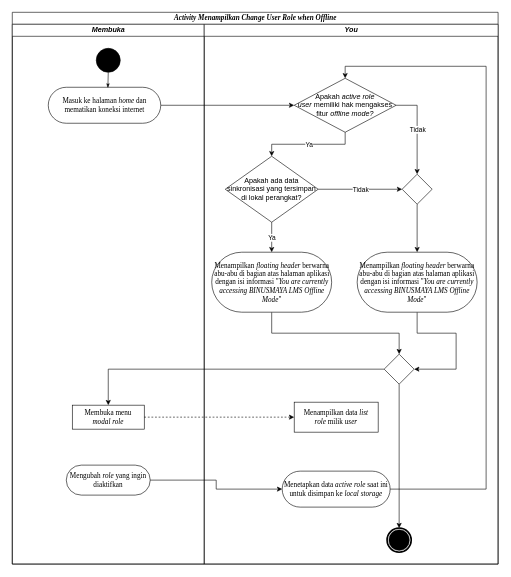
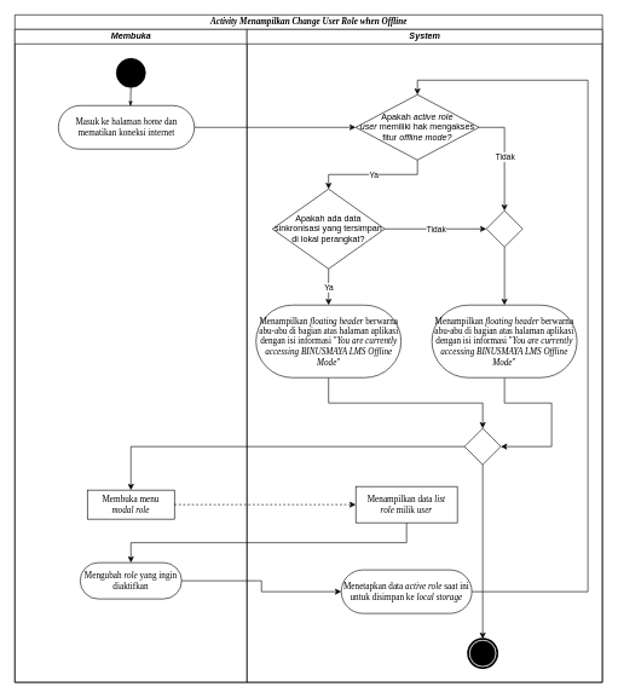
  <mxCell id="0" />
  <mxCell id="1" parent="0" />
  <mxCell id="2" value="&lt;i&gt;Activity Menampilkan&lt;/i&gt;&amp;nbsp;&lt;i&gt;Change User Role when Offline&lt;/i&gt;" style="swimlane;html=1;childLayout=stackLayout;startSize=20;rounded=0;shadow=0;comic=0;labelBackgroundColor=none;strokeWidth=1;fontFamily=Verdana;fontSize=12;align=center;" parent="1" vertex="1"><mxGeometry x="20" y="20" width="810" height="920" as="geometry" /></mxCell>
  <mxCell id="3" style="rounded=0;orthogonalLoop=1;jettySize=auto;html=1;exitX=1;exitY=0.5;exitDx=0;exitDy=0;" parent="2" source="6" target="16" edge="1"><mxGeometry relative="1" as="geometry" /></mxCell>
  <mxCell id="4" value="&lt;i&gt;Membuka&lt;/i&gt;" style="swimlane;html=1;startSize=20;" parent="2" vertex="1"><mxGeometry y="20" width="320" height="900" as="geometry"><mxRectangle y="20" width="40" height="970" as="alternateBounds" /></mxGeometry></mxCell>
  <mxCell id="5" value="" style="ellipse;whiteSpace=wrap;html=1;rounded=0;shadow=0;comic=0;labelBackgroundColor=none;strokeWidth=1;fillColor=#000000;fontFamily=Verdana;fontSize=12;align=center;" parent="4" vertex="1"><mxGeometry x="140" y="40" width="40" height="40" as="geometry" /></mxCell>
  <mxCell id="6" value="Masuk ke halaman &lt;i&gt;home &lt;/i&gt;dan mematikan koneksi internet" style="rounded=1;whiteSpace=wrap;html=1;shadow=0;comic=0;labelBackgroundColor=none;strokeWidth=1;fontFamily=Verdana;fontSize=12;align=center;arcSize=50;" parent="4" vertex="1"><mxGeometry x="60" y="105" width="187.5" height="60" as="geometry" /></mxCell>
  <mxCell id="7" style="rounded=0;html=1;labelBackgroundColor=none;startArrow=none;startFill=0;startSize=5;endArrow=classicThin;endFill=1;endSize=5;jettySize=auto;orthogonalLoop=1;strokeWidth=1;fontFamily=Verdana;fontSize=12;entryX=0.53;entryY=0.018;entryDx=0;entryDy=0;entryPerimeter=0;" parent="4" source="5" target="6" edge="1"><mxGeometry relative="1" as="geometry"><mxPoint x="160" y="100" as="targetPoint" /></mxGeometry></mxCell>
  <mxCell id="8" value="Membuka menu &lt;i&gt;modal&lt;/i&gt;&amp;nbsp;&lt;i&gt;role&lt;/i&gt;" style="whiteSpace=wrap;html=1;shadow=0;comic=0;labelBackgroundColor=none;strokeWidth=1;fontFamily=Verdana;fontSize=12;align=center;arcSize=50;rounded=0;" vertex="1" parent="4"><mxGeometry x="100" y="635" width="120" height="40" as="geometry" /></mxCell>
  <mxCell id="9" value="Mengubah &lt;i&gt;role &lt;/i&gt;yang ingin diaktifkan" style="rounded=1;whiteSpace=wrap;html=1;shadow=0;comic=0;labelBackgroundColor=none;strokeWidth=1;fontFamily=Verdana;fontSize=12;align=center;arcSize=50;" vertex="1" parent="4"><mxGeometry x="90" y="735" width="140" height="50" as="geometry" /></mxCell>
  <mxCell id="10" style="edgeStyle=orthogonalEdgeStyle;rounded=0;orthogonalLoop=1;jettySize=auto;html=1;exitX=0;exitY=0.5;exitDx=0;exitDy=0;entryX=0.5;entryY=0;entryDx=0;entryDy=0;" edge="1" parent="2" source="33" target="8"><mxGeometry relative="1" as="geometry" /></mxCell>
  <mxCell id="11" style="edgeStyle=orthogonalEdgeStyle;rounded=0;orthogonalLoop=1;jettySize=auto;html=1;exitX=1;exitY=0.5;exitDx=0;exitDy=0;entryX=0;entryY=0.5;entryDx=0;entryDy=0;dashed=1;" edge="1" parent="2" source="8" target="34"><mxGeometry relative="1" as="geometry" /></mxCell>
+ <mxCell id="12" style="edgeStyle=orthogonalEdgeStyle;rounded=0;orthogonalLoop=1;jettySize=auto;html=1;exitX=0.5;exitY=1;exitDx=0;exitDy=0;" edge="1" parent="2" source="34" target="9"><mxGeometry relative="1" as="geometry" /></mxCell>
  <mxCell id="13" style="edgeStyle=orthogonalEdgeStyle;rounded=0;orthogonalLoop=1;jettySize=auto;html=1;exitX=1;exitY=0.5;exitDx=0;exitDy=0;entryX=0;entryY=0.5;entryDx=0;entryDy=0;" edge="1" parent="2" source="9" target="36"><mxGeometry relative="1" as="geometry" /></mxCell>
- <mxCell id="14" value="&lt;i&gt;You&lt;/i&gt;" style="swimlane;html=1;startSize=20;" parent="2" vertex="1"><mxGeometry x="320" y="20" width="490" height="900" as="geometry" /></mxCell>
+ <mxCell id="14" value="&lt;i&gt;System&lt;/i&gt;" style="swimlane;html=1;startSize=20;" parent="2" vertex="1"><mxGeometry x="320" y="20" width="490" height="900" as="geometry" /></mxCell>
  <mxCell id="15" value="" style="shape=mxgraph.bpmn.shape;html=1;verticalLabelPosition=bottom;labelBackgroundColor=#ffffff;verticalAlign=top;perimeter=ellipsePerimeter;outline=end;symbol=terminate;rounded=0;shadow=0;comic=0;strokeWidth=1;fontFamily=Verdana;fontSize=12;align=center;" parent="14" vertex="1"><mxGeometry x="305" y="840" width="40" height="40" as="geometry" /></mxCell>
  <mxCell id="16" value="Apakah &lt;i&gt;active role user&lt;/i&gt;&amp;nbsp;memiliki hak mengakses fitur &lt;i&gt;offline mode?&lt;/i&gt;" style="rhombus;whiteSpace=wrap;html=1;" parent="14" vertex="1"><mxGeometry x="150" y="90" width="170" height="90" as="geometry" /></mxCell>
  <mxCell id="17" value="" style="endArrow=classic;html=1;rounded=0;exitX=0.5;exitY=1;exitDx=0;exitDy=0;entryX=0.5;entryY=0;entryDx=0;entryDy=0;edgeStyle=orthogonalEdgeStyle;" parent="14" source="16" target="21" edge="1"><mxGeometry relative="1" as="geometry"><mxPoint x="70" y="250" as="sourcePoint" /><mxPoint x="149.37" y="210" as="targetPoint" /></mxGeometry></mxCell>
  <mxCell id="18" value="Ya" style="edgeLabel;resizable=0;html=1;align=center;verticalAlign=middle;" parent="17" connectable="0" vertex="1"><mxGeometry relative="1" as="geometry" /></mxCell>
  <mxCell id="19" value="" style="endArrow=classic;html=1;rounded=0;exitX=1;exitY=0.5;exitDx=0;exitDy=0;edgeStyle=orthogonalEdgeStyle;entryX=0.5;entryY=0;entryDx=0;entryDy=0;" parent="14" source="16" target="23" edge="1"><mxGeometry relative="1" as="geometry"><mxPoint x="180" y="190" as="sourcePoint" /><mxPoint x="360" y="200" as="targetPoint" /><Array as="points"><mxPoint x="355" y="135" /></Array></mxGeometry></mxCell>
  <mxCell id="20" value="Tidak" style="edgeLabel;resizable=0;html=1;align=center;verticalAlign=middle;" parent="19" connectable="0" vertex="1"><mxGeometry relative="1" as="geometry" /></mxCell>
  <mxCell id="21" value="Apakah ada data sinkronisasi yang tersimpan di lokal perangkat?" style="rhombus;whiteSpace=wrap;html=1;" vertex="1" parent="14"><mxGeometry x="35" y="220" width="155" height="110" as="geometry" /></mxCell>
  <mxCell id="22" style="edgeStyle=orthogonalEdgeStyle;rounded=0;orthogonalLoop=1;jettySize=auto;html=1;exitX=0.5;exitY=1;exitDx=0;exitDy=0;entryX=0.5;entryY=0;entryDx=0;entryDy=0;" edge="1" parent="14" source="23" target="29"><mxGeometry relative="1" as="geometry" /></mxCell>
  <mxCell id="23" value="" style="rhombus;whiteSpace=wrap;html=1;" vertex="1" parent="14"><mxGeometry x="330" y="250" width="50" height="50" as="geometry" /></mxCell>
  <mxCell id="24" value="" style="endArrow=classic;html=1;rounded=0;exitX=1;exitY=0.5;exitDx=0;exitDy=0;edgeStyle=orthogonalEdgeStyle;entryX=0;entryY=0.5;entryDx=0;entryDy=0;" edge="1" parent="14" source="21" target="23"><mxGeometry relative="1" as="geometry"><mxPoint x="170" y="280" as="sourcePoint" /><mxPoint x="245" y="400" as="targetPoint" /><Array as="points" /></mxGeometry></mxCell>
  <mxCell id="25" value="Tidak" style="edgeLabel;resizable=0;html=1;align=center;verticalAlign=middle;" connectable="0" vertex="1" parent="24"><mxGeometry relative="1" as="geometry" /></mxCell>
  <mxCell id="26" style="edgeStyle=orthogonalEdgeStyle;rounded=0;orthogonalLoop=1;jettySize=auto;html=1;exitX=0.5;exitY=1;exitDx=0;exitDy=0;entryX=0.5;entryY=0;entryDx=0;entryDy=0;" edge="1" parent="14" source="27" target="33"><mxGeometry relative="1" as="geometry" /></mxCell>
  <mxCell id="27" value="Menampilkan &lt;i&gt;floating header &lt;/i&gt;berwarna abu-abu di bagian atas halaman aplikasi dengan isi informasi &quot;&lt;i&gt;You are currently accessing BINUSMAYA LMS Offline Mode&lt;/i&gt;&quot;" style="rounded=1;whiteSpace=wrap;html=1;shadow=0;comic=0;labelBackgroundColor=none;strokeWidth=1;fontFamily=Verdana;fontSize=12;align=center;arcSize=50;" vertex="1" parent="14"><mxGeometry x="12.5" y="380" width="200" height="100" as="geometry" /></mxCell>
  <mxCell id="28" style="edgeStyle=orthogonalEdgeStyle;rounded=0;orthogonalLoop=1;jettySize=auto;html=1;exitX=0.5;exitY=1;exitDx=0;exitDy=0;entryX=1;entryY=0.5;entryDx=0;entryDy=0;" edge="1" parent="14" source="29" target="33"><mxGeometry relative="1" as="geometry"><Array as="points"><mxPoint x="355" y="515" /><mxPoint x="420" y="515" /><mxPoint x="420" y="575" /></Array></mxGeometry></mxCell>
  <mxCell id="29" value="Menampilkan &lt;i&gt;floating header &lt;/i&gt;berwarna abu-abu di bagian atas halaman aplikasi dengan isi informasi &quot;&lt;i&gt;You are currently accessing BINUSMAYA LMS Offline Mode&lt;/i&gt;&quot;" style="rounded=1;whiteSpace=wrap;html=1;shadow=0;comic=0;labelBackgroundColor=none;strokeWidth=1;fontFamily=Verdana;fontSize=12;align=center;arcSize=50;" vertex="1" parent="14"><mxGeometry x="255" y="380" width="200" height="100" as="geometry" /></mxCell>
  <mxCell id="30" value="" style="endArrow=classic;html=1;rounded=0;exitX=0.5;exitY=1;exitDx=0;exitDy=0;entryX=0.5;entryY=0;entryDx=0;entryDy=0;edgeStyle=orthogonalEdgeStyle;" edge="1" parent="14" source="21" target="27"><mxGeometry relative="1" as="geometry"><mxPoint x="205" y="190" as="sourcePoint" /><mxPoint x="122.5" y="230" as="targetPoint" /></mxGeometry></mxCell>
  <mxCell id="31" value="Ya" style="edgeLabel;resizable=0;html=1;align=center;verticalAlign=middle;" connectable="0" vertex="1" parent="30"><mxGeometry relative="1" as="geometry" /></mxCell>
  <mxCell id="32" style="edgeStyle=orthogonalEdgeStyle;rounded=0;orthogonalLoop=1;jettySize=auto;html=1;exitX=0.5;exitY=1;exitDx=0;exitDy=0;entryX=0.5;entryY=0;entryDx=0;entryDy=0;" edge="1" parent="14" source="33" target="15"><mxGeometry relative="1" as="geometry" /></mxCell>
  <mxCell id="33" value="" style="rhombus;whiteSpace=wrap;html=1;" vertex="1" parent="14"><mxGeometry x="300" y="550" width="50" height="50" as="geometry" /></mxCell>
  <mxCell id="34" value="Menampilkan data &lt;i&gt;list role&lt;/i&gt;&amp;nbsp;milik &lt;i&gt;user&lt;/i&gt;" style="whiteSpace=wrap;html=1;shadow=0;comic=0;labelBackgroundColor=none;strokeWidth=1;fontFamily=Verdana;fontSize=12;align=center;arcSize=50;rounded=0;" vertex="1" parent="14"><mxGeometry x="150" y="630" width="140" height="50" as="geometry" /></mxCell>
  <mxCell id="35" style="edgeStyle=orthogonalEdgeStyle;rounded=0;orthogonalLoop=1;jettySize=auto;html=1;exitX=1;exitY=0.5;exitDx=0;exitDy=0;entryX=0.5;entryY=0;entryDx=0;entryDy=0;" edge="1" parent="14" source="36" target="16"><mxGeometry relative="1" as="geometry"><Array as="points"><mxPoint x="470" y="775" /><mxPoint x="470" y="70" /><mxPoint x="235" y="70" /></Array></mxGeometry></mxCell>
  <mxCell id="36" value="Menetapkan data &lt;i&gt;active role&lt;/i&gt;&amp;nbsp;saat ini untuk disimpan ke &lt;i&gt;local storage&lt;/i&gt;" style="rounded=1;whiteSpace=wrap;html=1;shadow=0;comic=0;labelBackgroundColor=none;strokeWidth=1;fontFamily=Verdana;fontSize=12;align=center;arcSize=50;" vertex="1" parent="14"><mxGeometry x="130" y="745" width="180" height="60" as="geometry" /></mxCell>
